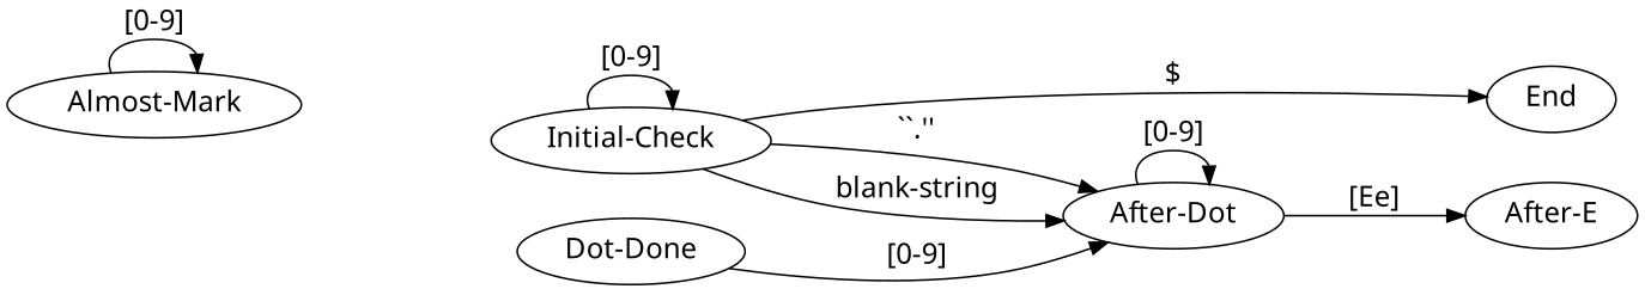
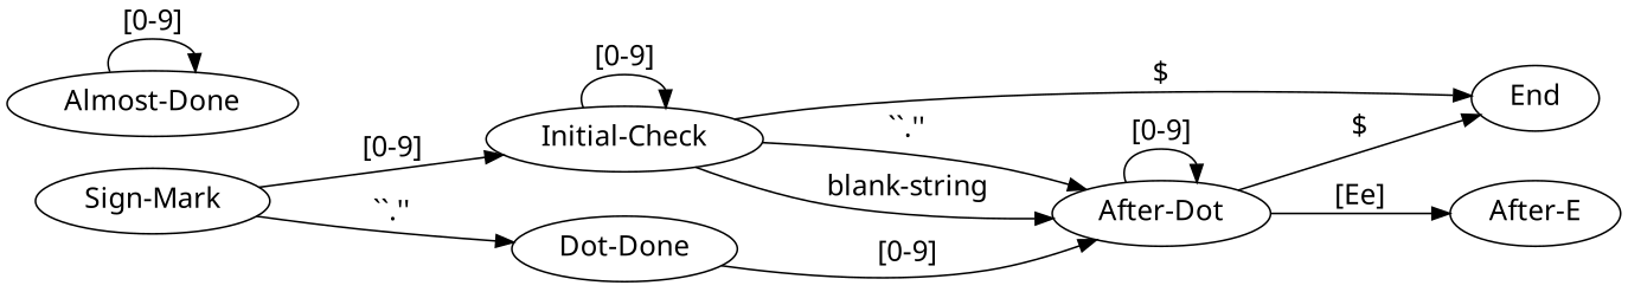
  digraph {
    compound=true
    fontname="Microsoft YaHei"
    fontsize=16
    rankdir=LR
    ranksep=1.0
    splines=1
    node [fontname="Microsoft YaHei" fontsize=16 rank=same rankdir=LR weight=2]
    edge [fontname="Microsoft YaHei" fontsize=16]
+   n1 [label="Sign-Mark" width=1]
    n2 [label="Initial-Check" width=1]
    n3 [label="Dot-Done" width=1]
    n4 [label="After-Dot" width=1]
    n5 [label=End width=1]
    n6 [label="After-E" width=1]
-   n7 [label="Almost-Mark" width=1]
+   n7 [label="Almost-Done" width=1]
+   n1 -> n2 [label="[0-9]"]
+   n1 -> n3 [label="``.''"]
    n2 -> n2 [label="[0-9]"]
    n2 -> n4 [label="``.''"]
    n2 -> n4 [label="blank-string"]
    n2 -> n5 [label="$"]
    n3 -> n4 [label="[0-9]"]
    n4 -> n4 [label="[0-9]"]
+   n4 -> n5 [label="$"]
    n4 -> n6 [label="[Ee]"]
    n7 -> n7 [label="[0-9]"]
  }
